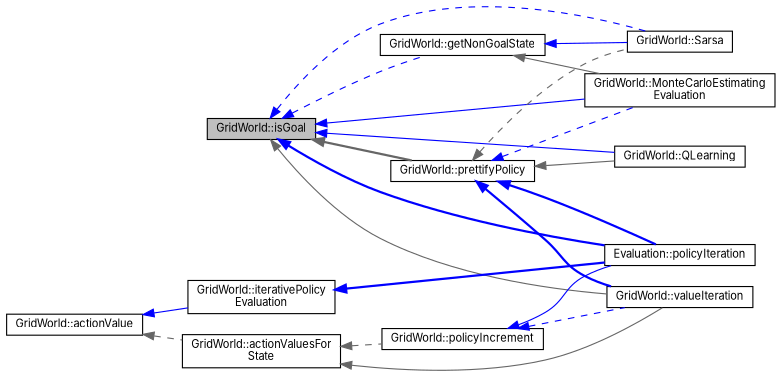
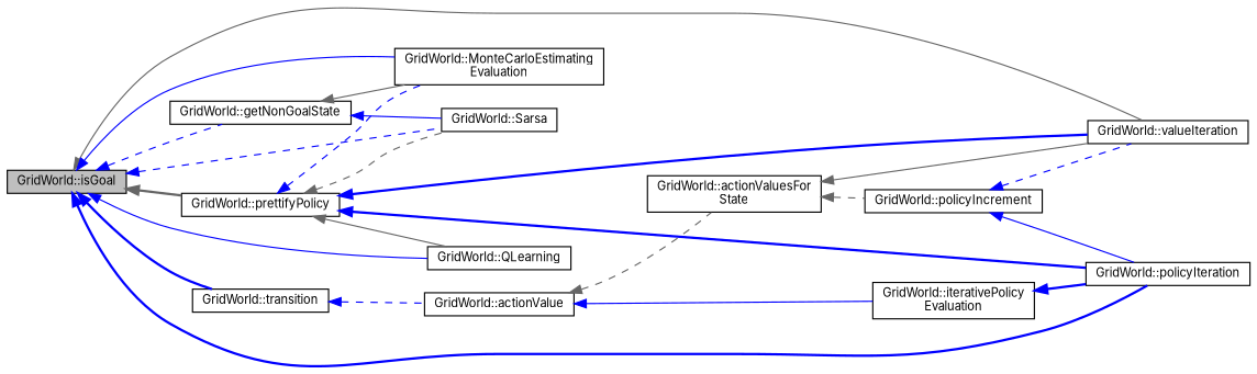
  digraph {
    fontname=Inter
    rankdir=LR
    node [color=black fontname=Inter fontsize=10 shape=record]
    edge [color=blue dir=back fontname=Inter fontsize=10 labelfontname=Helvetica labelfontsize=10 style=solid]
    n1 [fillcolor=grey75 fontcolor=black height=0.2 label="GridWorld::isGoal" style=filled width=0.4]
    n2 [height=0.2 label="GridWorld::prettifyPolicy" width=0.4]
-   n3 [height=0.2 label="Evaluation::policyIteration" width=0.4]
+   n3 [height=0.2 label="GridWorld::policyIteration" width=0.4]
    n4 [height=0.2 label="GridWorld::valueIteration" width=0.4]
    n5 [height=0.2 label="GridWorld::MonteCarloEstimating\lEvaluation" width=0.4]
    n6 [height=0.2 label="GridWorld::Sarsa" width=0.4]
    n7 [height=0.2 label="GridWorld::QLearning" width=0.4]
+   n8 [height=0.2 label="GridWorld::transition" width=0.4]
    n9 [height=0.2 label="GridWorld::getNonGoalState" width=0.4]
    n10 [height=0.2 label="GridWorld::actionValue" width=0.4]
    n11 [height=0.2 label="GridWorld::actionValuesFor\lState" width=0.4]
    n12 [height=0.2 label="GridWorld::iterativePolicy\lEvaluation" width=0.4]
    n13 [height=0.2 label="GridWorld::policyIncrement" width=0.4]
    n1 -> n2 [color=gray40 style=bold]
    n1 -> n3 [style=bold]
    n1 -> n4 [color=gray40]
    n1 -> n5
    n1 -> n6 [style=dashed]
    n1 -> n7
+   n1 -> n8 [style=bold]
    n1 -> n9 [style=dashed]
    n2 -> n3 [style=bold]
    n2 -> n4 [style=bold]
    n2 -> n5 [style=dashed]
    n2 -> n6 [color=gray40 style=dashed]
    n2 -> n7 [color=gray40]
+   n8 -> n10 [style=dashed]
    n9 -> n5 [color=gray40]
    n9 -> n6
    n10 -> n11 [color=gray40 style=dashed]
    n10 -> n12
    n11 -> n4 [color=gray40]
    n11 -> n13 [color=gray40 style=dashed]
    n12 -> n3 [style=bold]
    n13 -> n3
    n13 -> n4 [style=dashed]
  }
